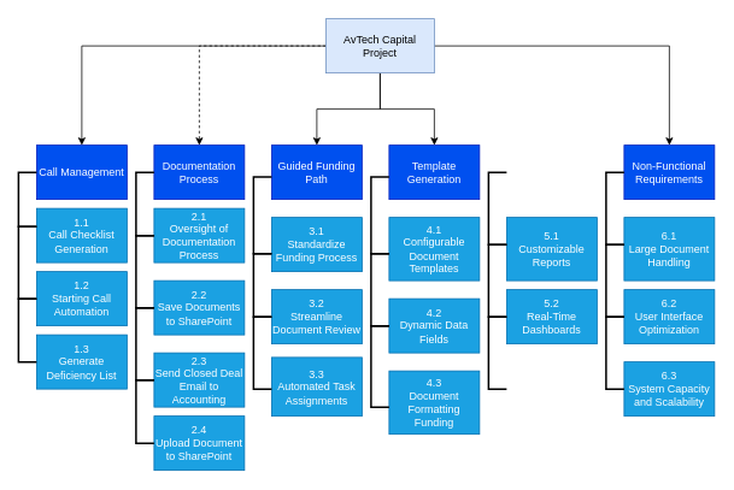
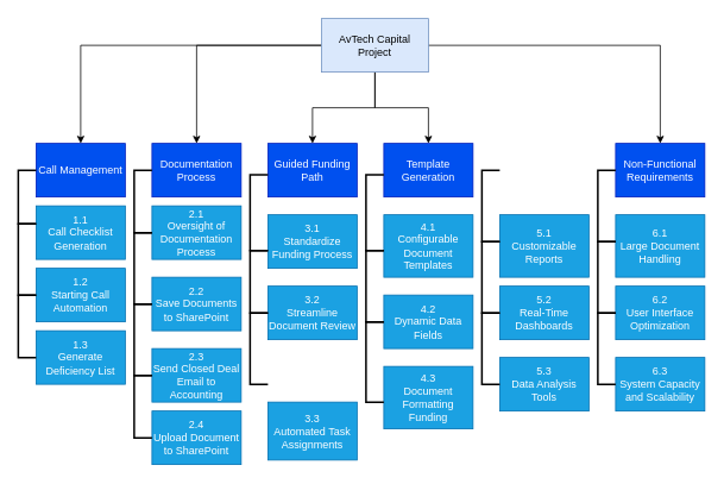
  <mxCell id="0" />
  <mxCell id="1" parent="0" />
  <mxCell id="2" style="edgeStyle=orthogonalEdgeStyle;rounded=0;orthogonalLoop=1;jettySize=auto;html=1;entryX=0.5;entryY=0;entryDx=0;entryDy=0;" edge="1" parent="1" source="7" target="35"><mxGeometry relative="1" as="geometry" /></mxCell>
  <mxCell id="3" style="edgeStyle=orthogonalEdgeStyle;rounded=0;orthogonalLoop=1;jettySize=auto;html=1;" edge="1" parent="1" source="7" target="10"><mxGeometry relative="1" as="geometry" /></mxCell>
- <mxCell id="4" style="edgeStyle=orthogonalEdgeStyle;rounded=0;orthogonalLoop=1;jettySize=auto;html=1;dashed=1;" edge="1" parent="1" source="7" target="9"><mxGeometry relative="1" as="geometry" /></mxCell>
+ <mxCell id="4" style="edgeStyle=orthogonalEdgeStyle;rounded=0;orthogonalLoop=1;jettySize=auto;html=1;" edge="1" parent="1" source="7" target="9"><mxGeometry relative="1" as="geometry" /></mxCell>
  <mxCell id="5" style="edgeStyle=orthogonalEdgeStyle;rounded=0;orthogonalLoop=1;jettySize=auto;html=1;" edge="1" parent="1" source="7" target="8"><mxGeometry relative="1" as="geometry" /></mxCell>
  <mxCell id="6" style="edgeStyle=orthogonalEdgeStyle;rounded=0;orthogonalLoop=1;jettySize=auto;html=1;entryX=0.5;entryY=0;entryDx=0;entryDy=0;" edge="1" parent="1" source="7" target="42"><mxGeometry relative="1" as="geometry" /></mxCell>
  <mxCell id="7" value="AvTech Capital Project" style="rounded=0;whiteSpace=wrap;html=1;fillColor=#dae8fc;strokeColor=#6c8ebf;" parent="1" vertex="1"><mxGeometry x="360" y="20" width="120" height="60" as="geometry" /></mxCell>
  <mxCell id="8" value="Call Management" style="whiteSpace=wrap;html=1;fillColor=#0050ef;fontColor=#ffffff;strokeColor=#001DBC;" parent="1" vertex="1"><mxGeometry x="40" y="160" width="100" height="60" as="geometry" /></mxCell>
  <mxCell id="9" value="Documentation Process" style="whiteSpace=wrap;html=1;fillColor=#0050ef;fontColor=#ffffff;strokeColor=#001DBC;" parent="1" vertex="1"><mxGeometry x="170" y="160" width="100" height="60" as="geometry" /></mxCell>
  <mxCell id="10" value="Guided Funding Path" style="whiteSpace=wrap;html=1;fillColor=#0050ef;fontColor=#ffffff;strokeColor=#001DBC;" parent="1" vertex="1"><mxGeometry x="300" y="160" width="100" height="60" as="geometry" /></mxCell>
  <mxCell id="11" value="5.1&lt;br&gt;Customizable Reports" style="whiteSpace=wrap;html=1;fillColor=#1ba1e2;fontColor=#ffffff;strokeColor=#006EAF;" parent="1" vertex="1"><mxGeometry x="560" y="240" width="100" height="70" as="geometry" /></mxCell>
  <mxCell id="12" value="5.2&lt;br&gt;Real-Time Dashboards" style="whiteSpace=wrap;html=1;fillColor=#1ba1e2;fontColor=#ffffff;strokeColor=#006EAF;" parent="1" vertex="1"><mxGeometry x="560" y="320" width="100" height="60" as="geometry" /></mxCell>
  <mxCell id="13" value="3.1&lt;br&gt;Standardize Funding Process" style="whiteSpace=wrap;html=1;fillColor=#1ba1e2;fontColor=#ffffff;strokeColor=#006EAF;" parent="1" vertex="1"><mxGeometry x="300" y="240" width="100" height="60" as="geometry" /></mxCell>
  <mxCell id="14" value="3.2&lt;br&gt;Streamline Document Review" style="whiteSpace=wrap;html=1;fillColor=#1ba1e2;fontColor=#ffffff;strokeColor=#006EAF;" parent="1" vertex="1"><mxGeometry x="300" y="320" width="100" height="60" as="geometry" /></mxCell>
- <mxCell id="15" value="3.3&lt;br&gt;Automated Task Assignments" style="whiteSpace=wrap;html=1;fillColor=#1ba1e2;fontColor=#ffffff;strokeColor=#006EAF;" parent="1" vertex="1"><mxGeometry x="300" y="395" width="100" height="65" as="geometry" /></mxCell>
+ <mxCell id="15" value="3.3&lt;br&gt;Automated Task Assignments" style="whiteSpace=wrap;html=1;fillColor=#1ba1e2;fontColor=#ffffff;strokeColor=#006EAF;" parent="1" vertex="1"><mxGeometry x="300" y="450" width="100" height="65" as="geometry" /></mxCell>
  <mxCell id="16" value="2.1&lt;br&gt;Oversight of Documentation Process" style="whiteSpace=wrap;html=1;fillColor=#1ba1e2;fontColor=#ffffff;strokeColor=#006EAF;" parent="1" vertex="1"><mxGeometry x="170" y="230" width="100" height="60" as="geometry" /></mxCell>
  <mxCell id="17" value="2.2&lt;br&gt;Save Documents to SharePoint" style="whiteSpace=wrap;html=1;fillColor=#1ba1e2;fontColor=#ffffff;strokeColor=#006EAF;" parent="1" vertex="1"><mxGeometry x="170" y="310" width="100" height="60" as="geometry" /></mxCell>
  <mxCell id="18" value="1.1&lt;br&gt;Call Checklist Generation" style="whiteSpace=wrap;html=1;fillColor=#1ba1e2;fontColor=#ffffff;strokeColor=#006EAF;" parent="1" vertex="1"><mxGeometry x="40" y="230" width="100" height="60" as="geometry" /></mxCell>
  <mxCell id="19" value="1.2&lt;br&gt;Starting Call Automation" style="whiteSpace=wrap;html=1;fillColor=#1ba1e2;fontColor=#ffffff;strokeColor=#006EAF;" parent="1" vertex="1"><mxGeometry x="40" y="300" width="100" height="60" as="geometry" /></mxCell>
  <mxCell id="20" value="1.3&lt;br&gt;Generate Deficiency List" style="whiteSpace=wrap;html=1;fillColor=#1ba1e2;fontColor=#ffffff;strokeColor=#006EAF;" parent="1" vertex="1"><mxGeometry x="40" y="370" width="100" height="60" as="geometry" /></mxCell>
  <mxCell id="21" value="" style="strokeWidth=2;html=1;shape=mxgraph.flowchart.annotation_1;align=left;pointerEvents=1;" parent="1" vertex="1"><mxGeometry x="20" y="190" width="20" height="60" as="geometry" /></mxCell>
  <mxCell id="22" value="" style="strokeWidth=2;html=1;shape=mxgraph.flowchart.annotation_1;align=left;pointerEvents=1;" parent="1" vertex="1"><mxGeometry x="20" y="250" width="20" height="80" as="geometry" /></mxCell>
  <mxCell id="23" value="" style="strokeWidth=2;html=1;shape=mxgraph.flowchart.annotation_1;align=left;pointerEvents=1;" parent="1" vertex="1"><mxGeometry x="20" y="330" width="20" height="70" as="geometry" /></mxCell>
  <mxCell id="24" value="" style="strokeWidth=2;html=1;shape=mxgraph.flowchart.annotation_1;align=left;pointerEvents=1;" parent="1" vertex="1"><mxGeometry x="150" y="190" width="20" height="70" as="geometry" /></mxCell>
  <mxCell id="25" value="" style="strokeWidth=2;html=1;shape=mxgraph.flowchart.annotation_1;align=left;pointerEvents=1;" parent="1" vertex="1"><mxGeometry x="150" y="260" width="20" height="80" as="geometry" /></mxCell>
  <mxCell id="26" value="" style="strokeWidth=2;html=1;shape=mxgraph.flowchart.annotation_1;align=left;pointerEvents=1;" parent="1" vertex="1"><mxGeometry x="280" y="195" width="20" height="85" as="geometry" /></mxCell>
  <mxCell id="27" value="" style="strokeWidth=2;html=1;shape=mxgraph.flowchart.annotation_1;align=left;pointerEvents=1;" parent="1" vertex="1"><mxGeometry x="280" y="280" width="20" height="70" as="geometry" /></mxCell>
  <mxCell id="28" value="" style="strokeWidth=2;html=1;shape=mxgraph.flowchart.annotation_1;align=left;pointerEvents=1;" parent="1" vertex="1"><mxGeometry x="280" y="350" width="20" height="80" as="geometry" /></mxCell>
  <mxCell id="29" value="" style="strokeWidth=2;html=1;shape=mxgraph.flowchart.annotation_1;align=left;pointerEvents=1;" parent="1" vertex="1"><mxGeometry x="540" y="190" width="20" height="80" as="geometry" /></mxCell>
  <mxCell id="30" value="" style="strokeWidth=2;html=1;shape=mxgraph.flowchart.annotation_1;align=left;pointerEvents=1;" parent="1" vertex="1"><mxGeometry x="540" y="270" width="20" height="80" as="geometry" /></mxCell>
  <mxCell id="31" value="2.3&lt;br&gt;Send Closed Deal Email to Accounting" style="whiteSpace=wrap;html=1;fillColor=#1ba1e2;fontColor=#ffffff;strokeColor=#006EAF;" parent="1" vertex="1"><mxGeometry x="170" y="390" width="100" height="60" as="geometry" /></mxCell>
+ <mxCell id="32" value="5.3&lt;br&gt;Data Analysis Tools" style="whiteSpace=wrap;html=1;fillColor=#1ba1e2;fontColor=#ffffff;strokeColor=#006EAF;" parent="1" vertex="1"><mxGeometry x="560" y="400" width="100" height="60" as="geometry" /></mxCell>
  <mxCell id="33" value="" style="strokeWidth=2;html=1;shape=mxgraph.flowchart.annotation_1;align=left;pointerEvents=1;" parent="1" vertex="1"><mxGeometry x="540" y="350" width="20" height="80" as="geometry" /></mxCell>
  <mxCell id="34" value="" style="strokeWidth=2;html=1;shape=mxgraph.flowchart.annotation_1;align=left;pointerEvents=1;" parent="1" vertex="1"><mxGeometry x="150" y="340" width="20" height="80" as="geometry" /></mxCell>
  <mxCell id="35" value="Template Generation" style="whiteSpace=wrap;html=1;fillColor=#0050ef;fontColor=#ffffff;strokeColor=#001DBC;" vertex="1" parent="1"><mxGeometry x="430" y="160" width="100" height="60" as="geometry" /></mxCell>
  <mxCell id="36" value="4.1&lt;br&gt;Configurable Document Templates" style="whiteSpace=wrap;html=1;fillColor=#1ba1e2;fontColor=#ffffff;strokeColor=#006EAF;" vertex="1" parent="1"><mxGeometry x="430" y="240" width="100" height="70" as="geometry" /></mxCell>
  <mxCell id="37" value="4.2&lt;br&gt;Dynamic Data Fields" style="whiteSpace=wrap;html=1;fillColor=#1ba1e2;fontColor=#ffffff;strokeColor=#006EAF;" vertex="1" parent="1"><mxGeometry x="430" y="330" width="100" height="60" as="geometry" /></mxCell>
  <mxCell id="38" value="4.3&lt;br&gt;Document Formatting Funding" style="whiteSpace=wrap;html=1;fillColor=#1ba1e2;fontColor=#ffffff;strokeColor=#006EAF;" vertex="1" parent="1"><mxGeometry x="430" y="410" width="100" height="70" as="geometry" /></mxCell>
  <mxCell id="39" value="" style="strokeWidth=2;html=1;shape=mxgraph.flowchart.annotation_1;align=left;pointerEvents=1;" vertex="1" parent="1"><mxGeometry x="410" y="195" width="20" height="85" as="geometry" /></mxCell>
  <mxCell id="40" value="" style="strokeWidth=2;html=1;shape=mxgraph.flowchart.annotation_1;align=left;pointerEvents=1;" vertex="1" parent="1"><mxGeometry x="410" y="280" width="20" height="80" as="geometry" /></mxCell>
  <mxCell id="41" value="" style="strokeWidth=2;html=1;shape=mxgraph.flowchart.annotation_1;align=left;pointerEvents=1;" vertex="1" parent="1"><mxGeometry x="410" y="360" width="20" height="90" as="geometry" /></mxCell>
  <mxCell id="42" value="Non-Functional Requirements" style="whiteSpace=wrap;html=1;fillColor=#0050ef;fontColor=#ffffff;strokeColor=#001DBC;" vertex="1" parent="1"><mxGeometry x="690" y="160" width="100" height="60" as="geometry" /></mxCell>
  <mxCell id="43" value="6.1&lt;br&gt;Large Document Handling" style="whiteSpace=wrap;html=1;fillColor=#1ba1e2;fontColor=#ffffff;strokeColor=#006EAF;" vertex="1" parent="1"><mxGeometry x="690" y="240" width="100" height="70" as="geometry" /></mxCell>
  <mxCell id="44" value="6.2&lt;br&gt;User Interface&lt;br&gt;Optimization" style="whiteSpace=wrap;html=1;fillColor=#1ba1e2;fontColor=#ffffff;strokeColor=#006EAF;" vertex="1" parent="1"><mxGeometry x="690" y="320" width="100" height="60" as="geometry" /></mxCell>
  <mxCell id="45" value="" style="strokeWidth=2;html=1;shape=mxgraph.flowchart.annotation_1;align=left;pointerEvents=1;" vertex="1" parent="1"><mxGeometry x="670" y="190" width="20" height="80" as="geometry" /></mxCell>
  <mxCell id="46" value="" style="strokeWidth=2;html=1;shape=mxgraph.flowchart.annotation_1;align=left;pointerEvents=1;" vertex="1" parent="1"><mxGeometry x="670" y="270" width="20" height="80" as="geometry" /></mxCell>
  <mxCell id="47" value="6.3&lt;br&gt;System Capacity and Scalability" style="whiteSpace=wrap;html=1;fillColor=#1ba1e2;fontColor=#ffffff;strokeColor=#006EAF;" vertex="1" parent="1"><mxGeometry x="690" y="400" width="100" height="60" as="geometry" /></mxCell>
  <mxCell id="48" value="" style="strokeWidth=2;html=1;shape=mxgraph.flowchart.annotation_1;align=left;pointerEvents=1;" vertex="1" parent="1"><mxGeometry x="670" y="350" width="20" height="80" as="geometry" /></mxCell>
  <mxCell id="49" value="2.4&lt;br&gt;Upload Document to SharePoint" style="whiteSpace=wrap;html=1;fillColor=#1ba1e2;fontColor=#ffffff;strokeColor=#006EAF;" vertex="1" parent="1"><mxGeometry x="170" y="460" width="100" height="60" as="geometry" /></mxCell>
  <mxCell id="50" value="" style="strokeWidth=2;html=1;shape=mxgraph.flowchart.annotation_1;align=left;pointerEvents=1;" vertex="1" parent="1"><mxGeometry x="150" y="420" width="20" height="70" as="geometry" /></mxCell>
